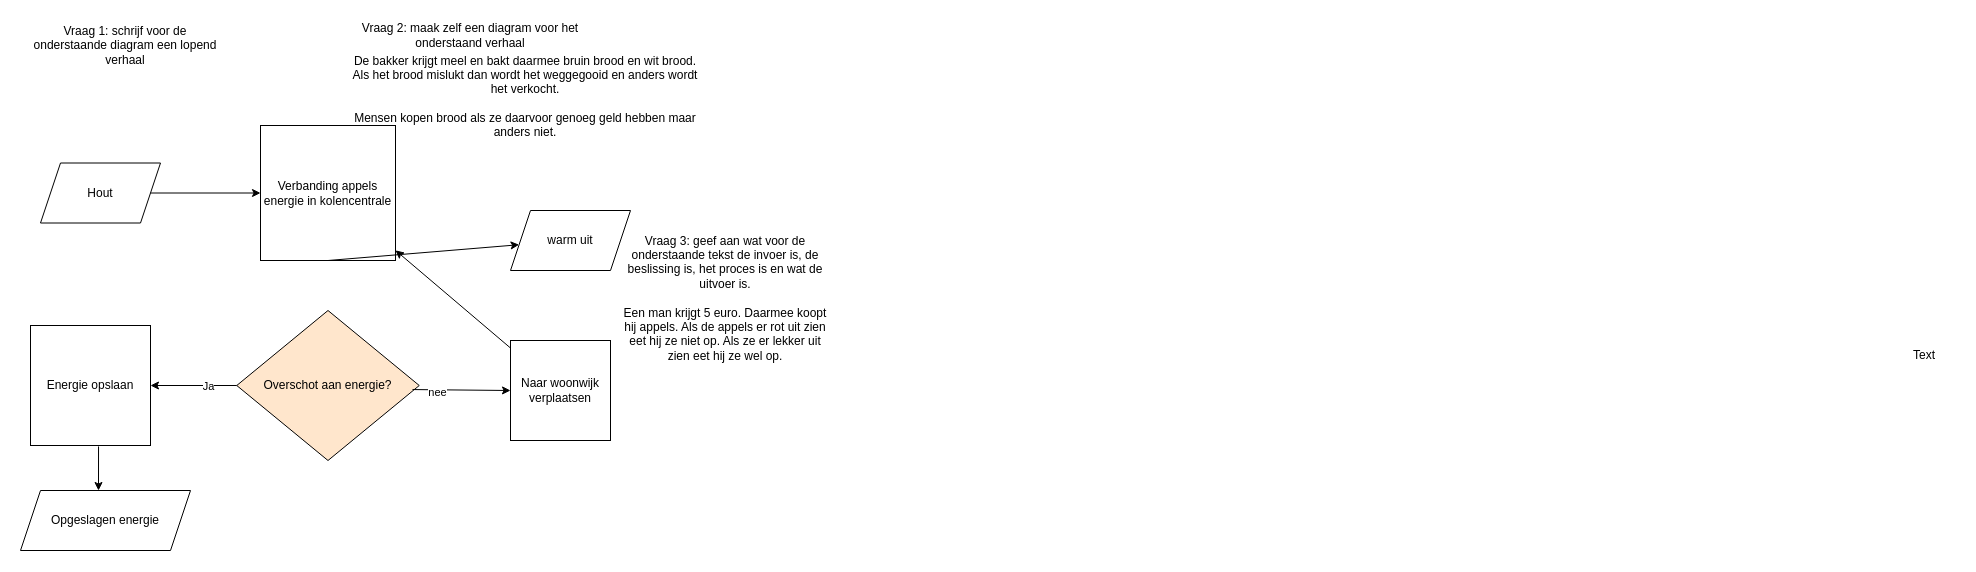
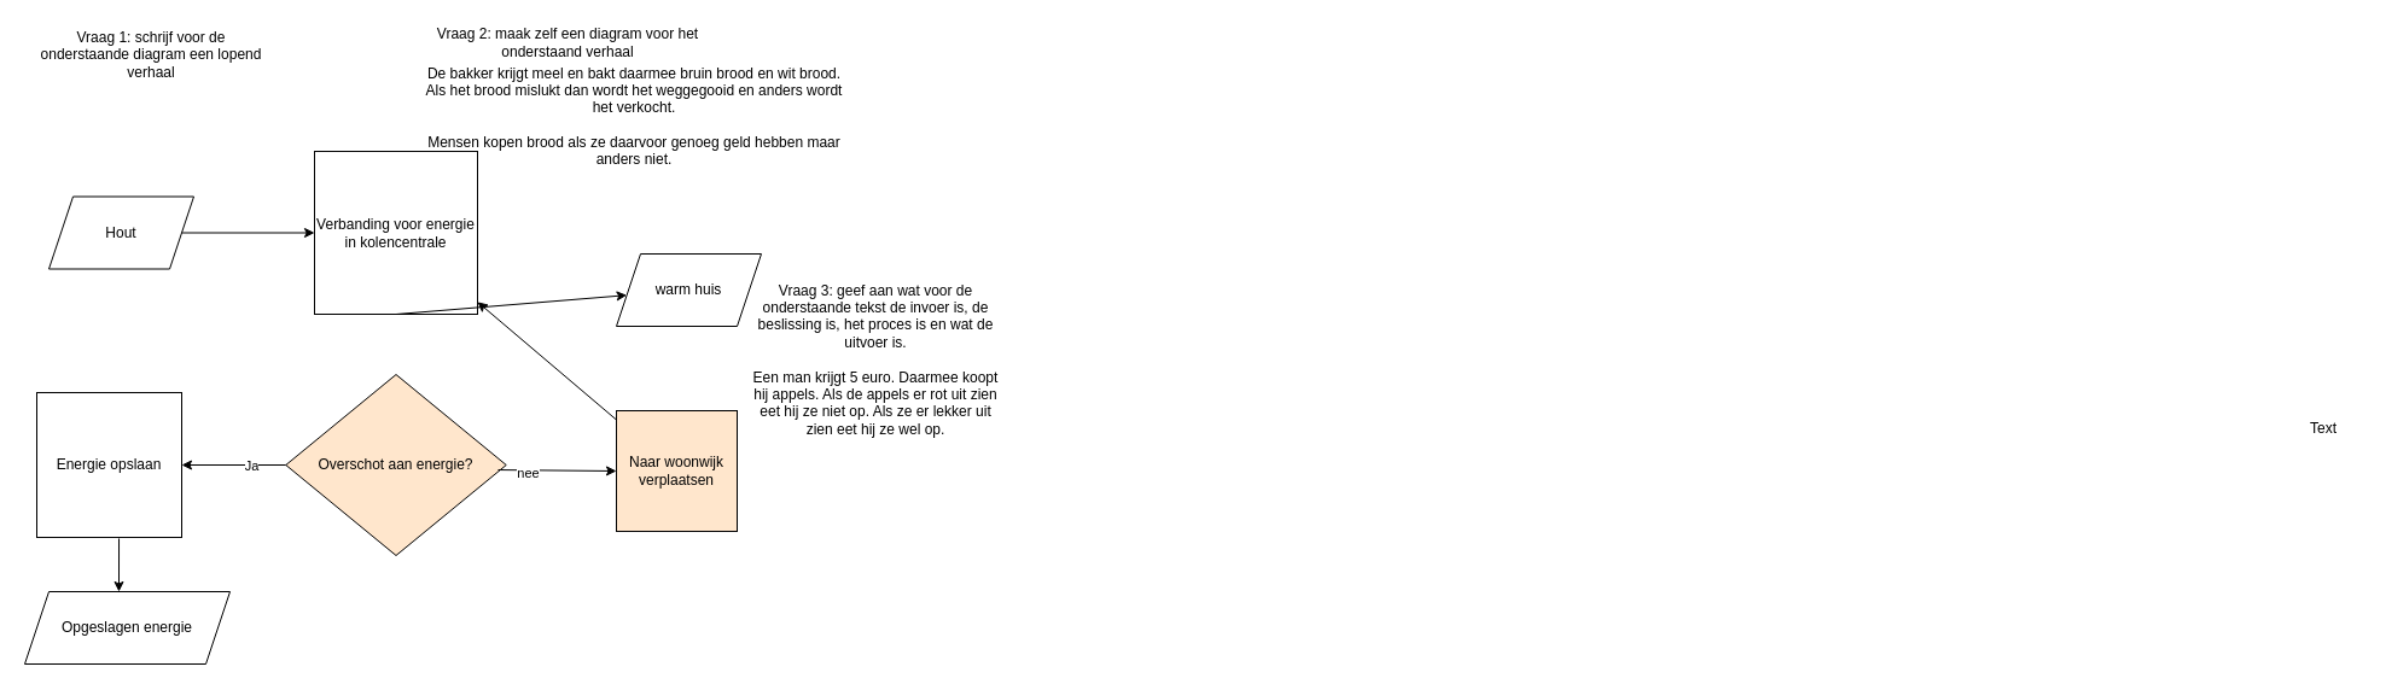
  <mxCell id="0" />
  <mxCell id="1" parent="0" />
  <mxCell id="2" value="Hout" style="shape=parallelogram;perimeter=parallelogramPerimeter;whiteSpace=wrap;html=1;fixedSize=1;" parent="1" vertex="1"><mxGeometry x="40" y="162.5" width="120" height="60" as="geometry" /></mxCell>
- <mxCell id="3" value="Verbanding appels energie in kolencentrale" style="whiteSpace=wrap;html=1;aspect=fixed;" parent="1" vertex="1"><mxGeometry x="260" y="125" width="135" height="135" as="geometry" /></mxCell>
+ <mxCell id="3" value="Verbanding voor energie in kolencentrale" style="whiteSpace=wrap;html=1;aspect=fixed;" parent="1" vertex="1"><mxGeometry x="260" y="125" width="135" height="135" as="geometry" /></mxCell>
  <mxCell id="4" value="" style="endArrow=classic;html=1;rounded=0;" parent="1" source="2" target="3" edge="1"><mxGeometry width="50" height="50" relative="1" as="geometry"><mxPoint x="430" y="470" as="sourcePoint" /><mxPoint x="480" y="420" as="targetPoint" /></mxGeometry></mxCell>
  <mxCell id="5" value="Overschot aan energie?" style="rhombus;whiteSpace=wrap;html=1;fillColor=#ffe6cc;" parent="1" vertex="1"><mxGeometry x="236.25" y="310" width="182.5" height="150" as="geometry" /></mxCell>
  <mxCell id="6" value="Energie opslaan" style="whiteSpace=wrap;html=1;aspect=fixed;" parent="1" vertex="1"><mxGeometry x="30" y="325" width="120" height="120" as="geometry" /></mxCell>
  <mxCell id="7" value="" style="endArrow=classic;html=1;rounded=0;exitX=0.567;exitY=1.008;exitDx=0;exitDy=0;exitPerimeter=0;" parent="1" source="6" edge="1"><mxGeometry width="50" height="50" relative="1" as="geometry"><mxPoint x="430" y="540" as="sourcePoint" /><mxPoint x="98" y="490" as="targetPoint" /></mxGeometry></mxCell>
  <mxCell id="8" value="" style="endArrow=classic;html=1;rounded=0;exitX=0.5;exitY=1;exitDx=0;exitDy=0;" parent="1" source="3" target="15" edge="1"><mxGeometry width="50" height="50" relative="1" as="geometry"><mxPoint x="430" y="410" as="sourcePoint" /><mxPoint x="480" y="360" as="targetPoint" /></mxGeometry></mxCell>
  <mxCell id="9" value="Opgeslagen energie" style="shape=parallelogram;perimeter=parallelogramPerimeter;whiteSpace=wrap;html=1;fixedSize=1;" parent="1" vertex="1"><mxGeometry x="20" y="490" width="170" height="60" as="geometry" /></mxCell>
  <mxCell id="10" value="" style="endArrow=classic;html=1;rounded=0;entryX=1;entryY=0.5;entryDx=0;entryDy=0;" parent="1" source="5" target="6" edge="1"><mxGeometry width="50" height="50" relative="1" as="geometry"><mxPoint x="430" y="410" as="sourcePoint" /><mxPoint x="480" y="360" as="targetPoint" /></mxGeometry></mxCell>
  <mxCell id="11" value="Ja" style="edgeLabel;html=1;align=center;verticalAlign=middle;resizable=0;points=[];" parent="10" vertex="1" connectable="0"><mxGeometry x="-0.322" relative="1" as="geometry"><mxPoint as="offset" /></mxGeometry></mxCell>
- <mxCell id="12" value="Naar woonwijk verplaatsen" style="whiteSpace=wrap;html=1;aspect=fixed;" vertex="1" parent="1"><mxGeometry x="510" y="340" width="100" height="100" as="geometry" /></mxCell>
+ <mxCell id="12" value="Naar woonwijk verplaatsen" style="whiteSpace=wrap;html=1;aspect=fixed;fillColor=#ffe6cc;" vertex="1" parent="1"><mxGeometry x="510" y="340" width="100" height="100" as="geometry" /></mxCell>
  <mxCell id="13" value="" style="endArrow=classic;html=1;rounded=0;exitX=0.963;exitY=0.527;exitDx=0;exitDy=0;exitPerimeter=0;entryX=0;entryY=0.5;entryDx=0;entryDy=0;" edge="1" parent="1" source="5" target="12"><mxGeometry width="50" height="50" relative="1" as="geometry"><mxPoint x="430" y="410" as="sourcePoint" /><mxPoint x="480" y="360" as="targetPoint" /></mxGeometry></mxCell>
  <mxCell id="14" value="nee" style="edgeLabel;html=1;align=center;verticalAlign=middle;resizable=0;points=[];" vertex="1" connectable="0" parent="13"><mxGeometry x="-0.489" y="-2" relative="1" as="geometry"><mxPoint as="offset" /></mxGeometry></mxCell>
- <mxCell id="15" value="warm uit" style="shape=parallelogram;perimeter=parallelogramPerimeter;whiteSpace=wrap;html=1;fixedSize=1;" vertex="1" parent="1"><mxGeometry x="510" y="210" width="120" height="60" as="geometry" /></mxCell>
+ <mxCell id="15" value="warm huis" style="shape=parallelogram;perimeter=parallelogramPerimeter;whiteSpace=wrap;html=1;fixedSize=1;" vertex="1" parent="1"><mxGeometry x="510" y="210" width="120" height="60" as="geometry" /></mxCell>
  <mxCell id="16" value="" style="endArrow=classic;html=1;rounded=0;" edge="1" parent="1" source="12" target="3"><mxGeometry width="50" height="50" relative="1" as="geometry"><mxPoint x="430" y="410" as="sourcePoint" /><mxPoint x="480" y="360" as="targetPoint" /></mxGeometry></mxCell>
  <mxCell id="17" value="Text" style="text;html=1;align=center;verticalAlign=middle;whiteSpace=wrap;rounded=0;" vertex="1" parent="1"><mxGeometry x="1894" y="330" width="60" height="50" as="geometry" /></mxCell>
  <mxCell id="18" value="Vraag 1: schrijf voor de onderstaande diagram een lopend verhaal " style="text;html=1;align=center;verticalAlign=middle;whiteSpace=wrap;rounded=0;" vertex="1" parent="1"><mxGeometry x="30" y="20" width="190" height="50" as="geometry" /></mxCell>
  <mxCell id="19" value="Vraag 2: maak zelf een diagram voor het onderstaand verhaal" style="text;html=1;align=center;verticalAlign=middle;whiteSpace=wrap;rounded=0;" vertex="1" parent="1"><mxGeometry x="330" y="20" width="280" height="30" as="geometry" /></mxCell>
  <mxCell id="20" value="&lt;div&gt;&lt;br&gt;&lt;/div&gt;&lt;div&gt;De bakker krijgt meel en bakt daarmee bruin brood en wit brood. Als het brood mislukt dan wordt het weggegooid en anders wordt het verkocht.&lt;/div&gt;&lt;div&gt;&lt;br&gt;&lt;/div&gt;&lt;div&gt;Mensen kopen brood als ze daarvoor genoeg geld hebben maar anders niet.&lt;/div&gt;" style="text;html=1;align=center;verticalAlign=middle;whiteSpace=wrap;rounded=0;" vertex="1" parent="1"><mxGeometry x="350" y="37.5" width="350" height="102.5" as="geometry" /></mxCell>
  <mxCell id="21" value="&lt;div&gt;Vraag 3: geef aan wat voor de onderstaande tekst de invoer is, de beslissing is, het proces is en wat de uitvoer is.&lt;/div&gt;&lt;div&gt;&lt;br&gt;&lt;/div&gt;&lt;div&gt;Een man krijgt 5 euro. Daarmee koopt hij appels. Als de appels er rot uit zien eet hij ze niet op. Als ze er lekker uit zien eet hij ze wel op.&lt;/div&gt;&lt;div&gt;&lt;br&gt;&lt;/div&gt;" style="text;html=1;align=center;verticalAlign=middle;whiteSpace=wrap;rounded=0;" vertex="1" parent="1"><mxGeometry x="620" y="180" width="210" height="250" as="geometry" /></mxCell>
